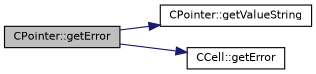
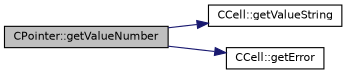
  digraph {
    rankdir=LR
    node [color=black fillcolor=white fontname=Helvetica fontsize=10 shape=record style=filled]
    edge [color=midnightblue fontname=Helvetica fontsize=10 labelfontname=Helvetica labelfontsize=10 style=solid]
-   n1 [fillcolor=grey75 fontcolor=black height=0.2 label="CPointer::getError" width=0.4]
-   n2 [height=0.2 label="CPointer::getValueString" width=0.4]
+   n1 [fillcolor=grey75 fontcolor=black height=0.2 label="CPointer::getValueNumber" width=0.4]
+   n2 [height=0.2 label="CCell::getValueString" width=0.4]
    n3 [height=0.2 label="CCell::getError" width=0.4]
    n1 -> n2
    n1 -> n3
  }
